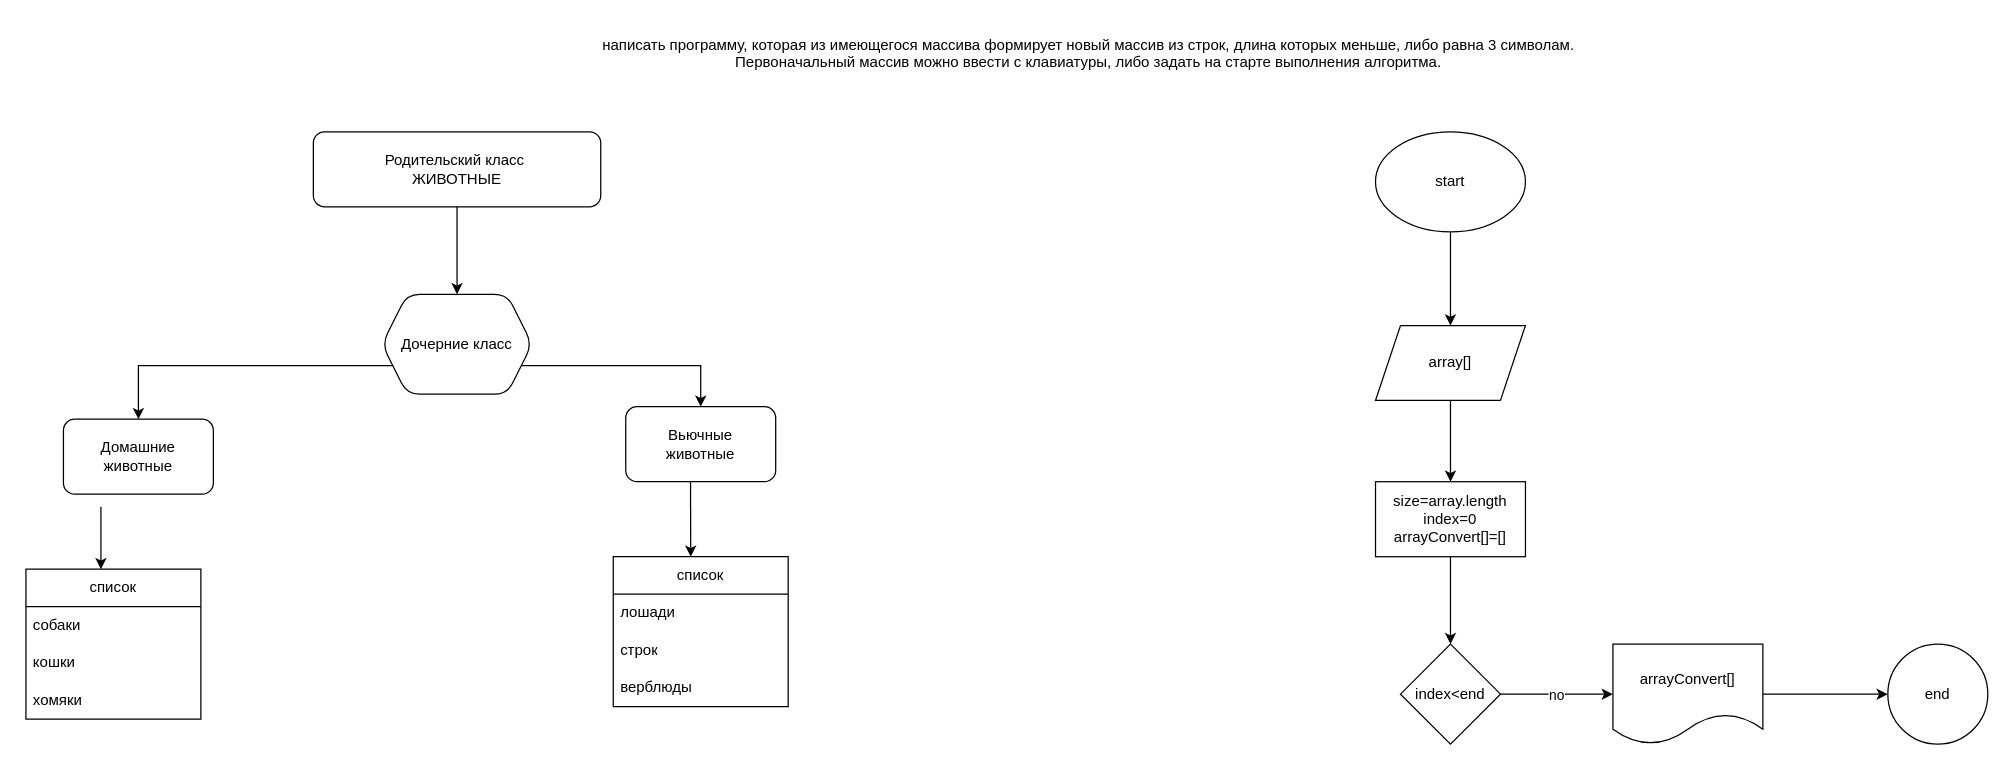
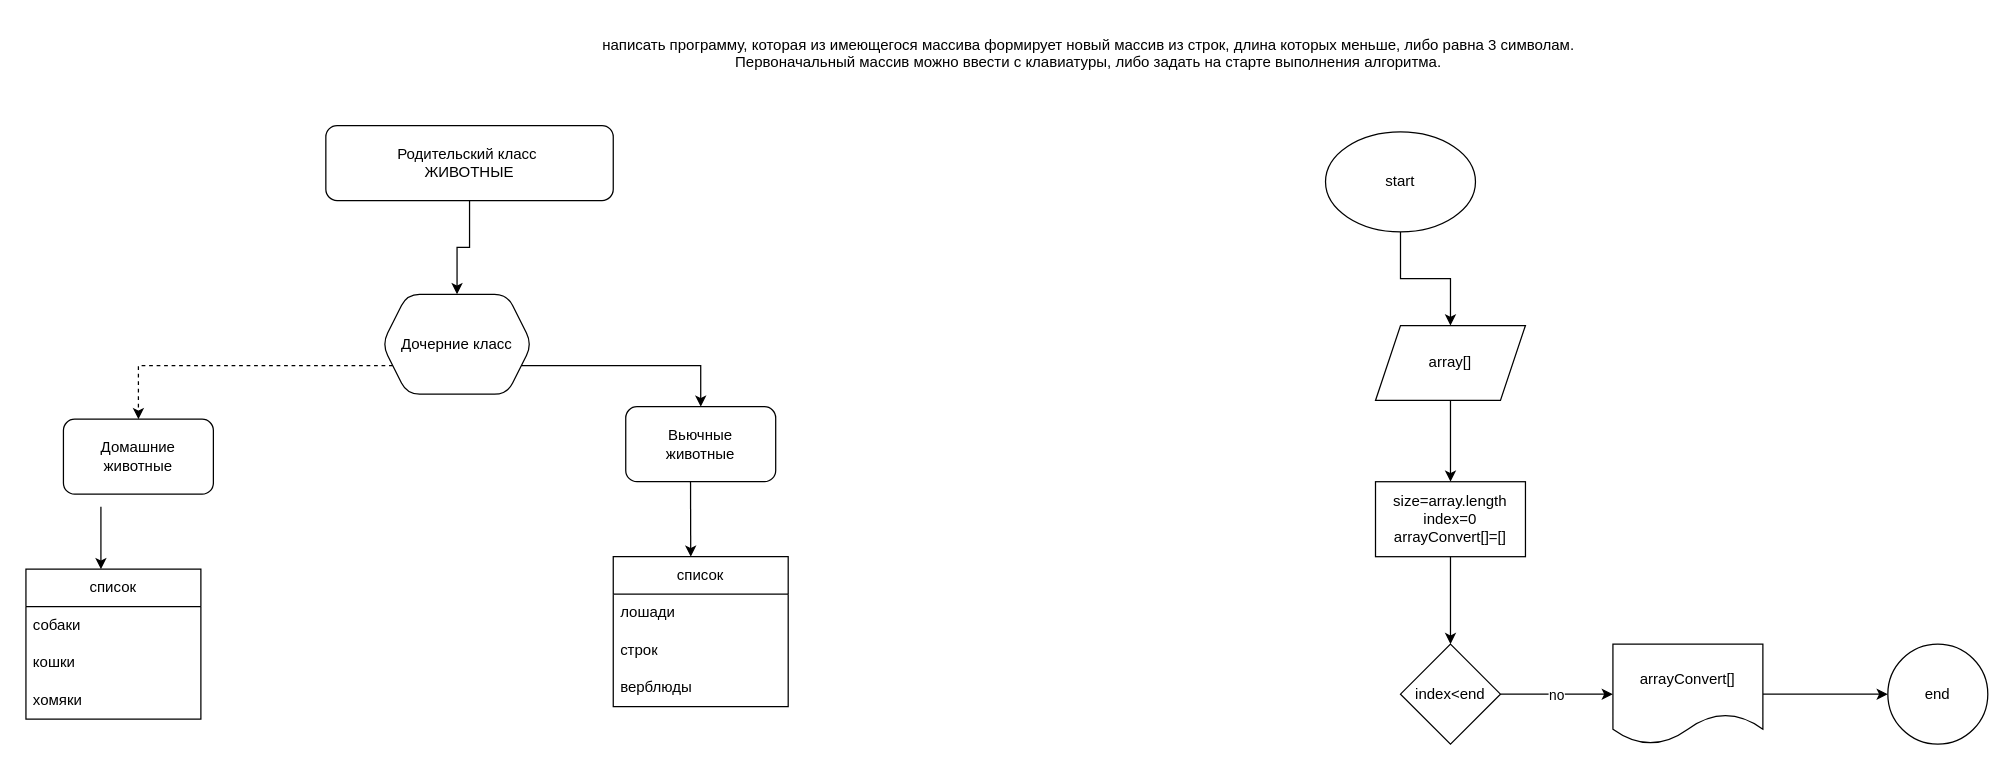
  <mxCell id="0" />
  <mxCell id="1" parent="0" />
  <mxCell id="2" value="" style="edgeStyle=orthogonalEdgeStyle;rounded=0;orthogonalLoop=1;jettySize=auto;html=1;" parent="1" source="3" target="5" edge="1"><mxGeometry relative="1" as="geometry" /></mxCell>
- <mxCell id="3" value="start" style="ellipse;whiteSpace=wrap;html=1;" parent="1" vertex="1"><mxGeometry x="1100" y="105" width="120" height="80" as="geometry" /></mxCell>
+ <mxCell id="3" value="start" style="ellipse;whiteSpace=wrap;html=1;" parent="1" vertex="1"><mxGeometry x="1060" y="105" width="120" height="80" as="geometry" /></mxCell>
  <mxCell id="4" value="" style="edgeStyle=orthogonalEdgeStyle;rounded=0;orthogonalLoop=1;jettySize=auto;html=1;" parent="1" source="5" target="7" edge="1"><mxGeometry relative="1" as="geometry" /></mxCell>
  <mxCell id="5" value="array[]" style="shape=parallelogram;perimeter=parallelogramPerimeter;whiteSpace=wrap;html=1;fixedSize=1;" parent="1" vertex="1"><mxGeometry x="1100" y="260" width="120" height="60" as="geometry" /></mxCell>
  <mxCell id="6" value="" style="edgeStyle=orthogonalEdgeStyle;rounded=0;orthogonalLoop=1;jettySize=auto;html=1;" parent="1" source="7" target="10" edge="1"><mxGeometry relative="1" as="geometry" /></mxCell>
  <mxCell id="7" value="size=array.length&lt;div&gt;index=0&lt;/div&gt;&lt;div&gt;arrayConvert[]=[]&lt;/div&gt;" style="whiteSpace=wrap;html=1;" parent="1" vertex="1"><mxGeometry x="1100" y="385" width="120" height="60" as="geometry" /></mxCell>
  <mxCell id="8" value="" style="edgeStyle=orthogonalEdgeStyle;rounded=0;orthogonalLoop=1;jettySize=auto;html=1;" parent="1" source="10" target="12" edge="1"><mxGeometry relative="1" as="geometry" /></mxCell>
  <mxCell id="9" value="no" style="edgeLabel;html=1;align=center;verticalAlign=middle;resizable=0;points=[];" parent="8" vertex="1" connectable="0"><mxGeometry x="-0.031" relative="1" as="geometry"><mxPoint as="offset" /></mxGeometry></mxCell>
  <mxCell id="10" value="index&amp;lt;end" style="rhombus;whiteSpace=wrap;html=1;" parent="1" vertex="1"><mxGeometry x="1120" y="515" width="80" height="80" as="geometry" /></mxCell>
  <mxCell id="11" value="" style="edgeStyle=orthogonalEdgeStyle;rounded=0;orthogonalLoop=1;jettySize=auto;html=1;" parent="1" source="12" target="13" edge="1"><mxGeometry relative="1" as="geometry" /></mxCell>
  <mxCell id="12" value="arrayConvert[]" style="shape=document;whiteSpace=wrap;html=1;boundedLbl=1;" parent="1" vertex="1"><mxGeometry x="1290" y="515" width="120" height="80" as="geometry" /></mxCell>
  <mxCell id="13" value="end" style="ellipse;whiteSpace=wrap;html=1;" parent="1" vertex="1"><mxGeometry x="1510" y="515" width="80" height="80" as="geometry" /></mxCell>
  <mxCell id="14" value="написать программу, которая из имеющегося массива формирует новый массив из строк, длина которых меньше, либо равна 3 символам.&lt;div&gt;Первоначальный массив можно ввести с клавиатуры, либо задать на старте выполнения алгоритма.&lt;br&gt;&lt;div&gt;&amp;nbsp;&lt;/div&gt;&lt;/div&gt;" style="text;html=1;align=center;verticalAlign=middle;resizable=0;points=[];autosize=1;strokeColor=none;fillColor=none;" parent="1" vertex="1"><mxGeometry x="470" y="20" width="800" height="60" as="geometry" /></mxCell>
  <mxCell id="15" value="" style="edgeStyle=orthogonalEdgeStyle;rounded=0;orthogonalLoop=1;jettySize=auto;html=1;" edge="1" parent="1" source="16" target="19"><mxGeometry relative="1" as="geometry" /></mxCell>
- <mxCell id="16" value="Родительский класс&amp;nbsp;&lt;div&gt;ЖИВОТНЫЕ&lt;/div&gt;" style="rounded=1;whiteSpace=wrap;html=1;" vertex="1" parent="1"><mxGeometry x="250" y="105" width="230" height="60" as="geometry" /></mxCell>
- <mxCell id="17" style="edgeStyle=orthogonalEdgeStyle;rounded=0;orthogonalLoop=1;jettySize=auto;html=1;exitX=0;exitY=0.75;exitDx=0;exitDy=0;" edge="1" parent="1" source="19" target="20"><mxGeometry relative="1" as="geometry"><mxPoint x="110" y="365" as="targetPoint" /></mxGeometry></mxCell>
+ <mxCell id="16" value="Родительский класс&amp;nbsp;&lt;div&gt;ЖИВОТНЫЕ&lt;/div&gt;" style="rounded=1;whiteSpace=wrap;html=1;" vertex="1" parent="1"><mxGeometry x="260" y="100" width="230" height="60" as="geometry" /></mxCell>
+ <mxCell id="17" style="edgeStyle=orthogonalEdgeStyle;rounded=0;orthogonalLoop=1;jettySize=auto;html=1;exitX=0;exitY=0.75;exitDx=0;exitDy=0;dashed=1;" edge="1" parent="1" source="19" target="20"><mxGeometry relative="1" as="geometry"><mxPoint x="110" y="365" as="targetPoint" /></mxGeometry></mxCell>
  <mxCell id="18" style="edgeStyle=orthogonalEdgeStyle;rounded=0;orthogonalLoop=1;jettySize=auto;html=1;exitX=1;exitY=0.75;exitDx=0;exitDy=0;" edge="1" parent="1" source="19" target="21"><mxGeometry relative="1" as="geometry"><mxPoint x="590" y="335" as="targetPoint" /></mxGeometry></mxCell>
  <mxCell id="19" value="Дочерние класс" style="shape=hexagon;perimeter=hexagonPerimeter2;whiteSpace=wrap;html=1;fixedSize=1;rounded=1;" vertex="1" parent="1"><mxGeometry x="305" y="235" width="120" height="80" as="geometry" /></mxCell>
  <mxCell id="20" value="Домашние&lt;div&gt;животные&lt;/div&gt;" style="rounded=1;whiteSpace=wrap;html=1;" vertex="1" parent="1"><mxGeometry x="50" y="335" width="120" height="60" as="geometry" /></mxCell>
  <mxCell id="21" value="Вьючные&lt;div&gt;животные&lt;/div&gt;" style="rounded=1;whiteSpace=wrap;html=1;" vertex="1" parent="1"><mxGeometry x="500" y="325" width="120" height="60" as="geometry" /></mxCell>
  <mxCell id="22" value="" style="edgeStyle=none;orthogonalLoop=1;jettySize=auto;html=1;rounded=0;entryX=0.5;entryY=0;entryDx=0;entryDy=0;" edge="1" parent="1"><mxGeometry width="100" relative="1" as="geometry"><mxPoint x="80" y="405" as="sourcePoint" /><mxPoint x="80" y="455" as="targetPoint" /><Array as="points" /></mxGeometry></mxCell>
  <mxCell id="23" value="список" style="swimlane;fontStyle=0;childLayout=stackLayout;horizontal=1;startSize=30;horizontalStack=0;resizeParent=1;resizeParentMax=0;resizeLast=0;collapsible=1;marginBottom=0;whiteSpace=wrap;html=1;" vertex="1" parent="1"><mxGeometry x="20" y="455" width="140" height="120" as="geometry" /></mxCell>
  <mxCell id="24" value="собаки" style="text;strokeColor=none;fillColor=none;align=left;verticalAlign=middle;spacingLeft=4;spacingRight=4;overflow=hidden;points=[[0,0.5],[1,0.5]];portConstraint=eastwest;rotatable=0;whiteSpace=wrap;html=1;" vertex="1" parent="23"><mxGeometry y="30" width="140" height="30" as="geometry" /></mxCell>
  <mxCell id="25" value="кошки" style="text;strokeColor=none;fillColor=none;align=left;verticalAlign=middle;spacingLeft=4;spacingRight=4;overflow=hidden;points=[[0,0.5],[1,0.5]];portConstraint=eastwest;rotatable=0;whiteSpace=wrap;html=1;" vertex="1" parent="23"><mxGeometry y="60" width="140" height="30" as="geometry" /></mxCell>
  <mxCell id="26" value="хомяки" style="text;strokeColor=none;fillColor=none;align=left;verticalAlign=middle;spacingLeft=4;spacingRight=4;overflow=hidden;points=[[0,0.5],[1,0.5]];portConstraint=eastwest;rotatable=0;whiteSpace=wrap;html=1;" vertex="1" parent="23"><mxGeometry y="90" width="140" height="30" as="geometry" /></mxCell>
  <mxCell id="27" value="" style="endArrow=classic;html=1;rounded=0;exitX=0.432;exitY=0.997;exitDx=0;exitDy=0;exitPerimeter=0;" edge="1" parent="1" source="21"><mxGeometry width="50" height="50" relative="1" as="geometry"><mxPoint x="535" y="465" as="sourcePoint" /><mxPoint x="552" y="445" as="targetPoint" /></mxGeometry></mxCell>
  <mxCell id="28" value="список" style="swimlane;fontStyle=0;childLayout=stackLayout;horizontal=1;startSize=30;horizontalStack=0;resizeParent=1;resizeParentMax=0;resizeLast=0;collapsible=1;marginBottom=0;whiteSpace=wrap;html=1;" vertex="1" parent="1"><mxGeometry x="490" y="445" width="140" height="120" as="geometry" /></mxCell>
  <mxCell id="29" value="лошади" style="text;strokeColor=none;fillColor=none;align=left;verticalAlign=middle;spacingLeft=4;spacingRight=4;overflow=hidden;points=[[0,0.5],[1,0.5]];portConstraint=eastwest;rotatable=0;whiteSpace=wrap;html=1;" vertex="1" parent="28"><mxGeometry y="30" width="140" height="30" as="geometry" /></mxCell>
  <mxCell id="30" value="строк" style="text;strokeColor=none;fillColor=none;align=left;verticalAlign=middle;spacingLeft=4;spacingRight=4;overflow=hidden;points=[[0,0.5],[1,0.5]];portConstraint=eastwest;rotatable=0;whiteSpace=wrap;html=1;" vertex="1" parent="28"><mxGeometry y="60" width="140" height="30" as="geometry" /></mxCell>
  <mxCell id="31" value="верблюды" style="text;strokeColor=none;fillColor=none;align=left;verticalAlign=middle;spacingLeft=4;spacingRight=4;overflow=hidden;points=[[0,0.5],[1,0.5]];portConstraint=eastwest;rotatable=0;whiteSpace=wrap;html=1;" vertex="1" parent="28"><mxGeometry y="90" width="140" height="30" as="geometry" /></mxCell>
